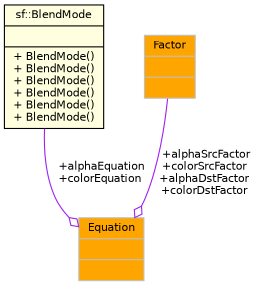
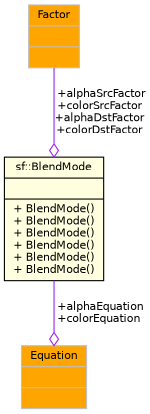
  digraph {
    node [color=grey75 fillcolor=orange fontname=Helvetica fontsize=10 shape=record style=filled]
    edge [arrowhead=odiamond color=purple fontname=Helvetica fontsize=10 labelfontname=Helvetica labelfontsize=10 style=solid]
    n1 [color=black fillcolor=lightyellow fontcolor=black height=0.2 label="{sf::BlendMode\n||+ BlendMode()\l+ BlendMode()\l+ BlendMode()\l+ BlendMode()\l+ BlendMode()\l+ BlendMode()\l}" width=0.4]
    n2 [height=0.2 label="{Equation\n||}" width=0.4]
    n3 [height=0.2 label="{Factor\n||}" width=0.4]
    n1 -> n2 [label=" +alphaEquation\n+colorEquation"]
-   n3 -> n2 [label=" +alphaSrcFactor\n+colorSrcFactor\n+alphaDstFactor\n+colorDstFactor"]
+   n3 -> n1 [label=" +alphaSrcFactor\n+colorSrcFactor\n+alphaDstFactor\n+colorDstFactor"]
  }
